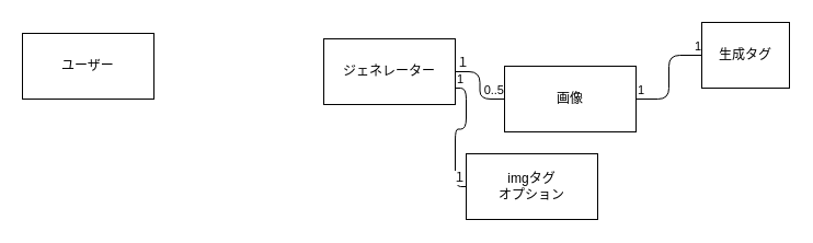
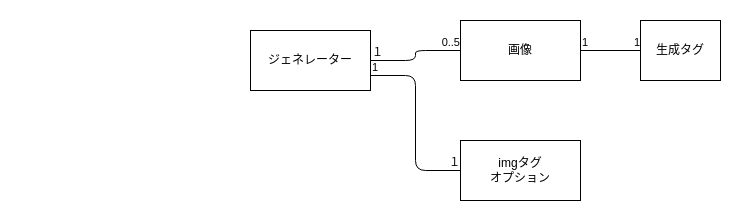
  <mxCell id="0" />
  <mxCell id="1" parent="0" />
- <mxCell id="2" value="画像" style="rounded=0;whiteSpace=wrap;html=1;" vertex="1" parent="1"><mxGeometry x="460" y="60" width="120" height="60" as="geometry" /></mxCell>
- <mxCell id="3" value="ユーザー" style="rounded=0;whiteSpace=wrap;html=1;" vertex="1" parent="1"><mxGeometry x="20" y="30" width="120" height="60" as="geometry" /></mxCell>
- <mxCell id="4" value="imgタグ&lt;br&gt;オプション" style="rounded=0;whiteSpace=wrap;html=1;" vertex="1" parent="1"><mxGeometry x="425" y="140" width="120" height="60" as="geometry" /></mxCell>
+ <mxCell id="2" value="画像" style="rounded=0;whiteSpace=wrap;html=1;" vertex="1" parent="1"><mxGeometry x="460" y="20" width="120" height="60" as="geometry" /></mxCell>
+ <mxCell id="4" value="imgタグ&lt;br&gt;オプション" style="rounded=0;whiteSpace=wrap;html=1;" vertex="1" parent="1"><mxGeometry x="460" y="140" width="120" height="60" as="geometry" /></mxCell>
  <mxCell id="5" value="生成タグ" style="rounded=0;whiteSpace=wrap;html=1;" vertex="1" parent="1"><mxGeometry x="640" y="20" width="80" height="60" as="geometry" /></mxCell>
- <mxCell id="6" value="ジェネレーター" style="rounded=0;whiteSpace=wrap;html=1;" vertex="1" parent="1"><mxGeometry x="295" y="35" width="120" height="60" as="geometry" /></mxCell>
+ <mxCell id="6" value="ジェネレーター" style="rounded=0;whiteSpace=wrap;html=1;" vertex="1" parent="1"><mxGeometry x="250" y="30" width="120" height="60" as="geometry" /></mxCell>
  <mxCell id="7" value="" style="endArrow=none;html=1;edgeStyle=orthogonalEdgeStyle;" edge="1" parent="1" source="6" target="2"><mxGeometry relative="1" as="geometry"><mxPoint x="300" y="100" as="sourcePoint" /><mxPoint x="460" y="100" as="targetPoint" /></mxGeometry></mxCell>
  <mxCell id="8" value="１" style="edgeLabel;resizable=0;html=1;align=left;verticalAlign=bottom;" connectable="0" vertex="1" parent="7"><mxGeometry x="-1" relative="1" as="geometry" /></mxCell>
  <mxCell id="9" value="0..5" style="edgeLabel;resizable=0;html=1;align=right;verticalAlign=bottom;" connectable="0" vertex="1" parent="7"><mxGeometry x="1" relative="1" as="geometry" /></mxCell>
  <mxCell id="10" value="" style="endArrow=none;html=1;edgeStyle=orthogonalEdgeStyle;entryX=0;entryY=0.5;entryDx=0;entryDy=0;exitX=1;exitY=0.75;exitDx=0;exitDy=0;" edge="1" parent="1" source="6" target="4"><mxGeometry relative="1" as="geometry"><mxPoint x="300" y="100" as="sourcePoint" /><mxPoint x="460" y="100" as="targetPoint" /></mxGeometry></mxCell>
  <mxCell id="11" value="1" style="edgeLabel;resizable=0;html=1;align=left;verticalAlign=bottom;" connectable="0" vertex="1" parent="10"><mxGeometry x="-1" relative="1" as="geometry" /></mxCell>
  <mxCell id="12" value="１" style="edgeLabel;resizable=0;html=1;align=right;verticalAlign=bottom;" connectable="0" vertex="1" parent="10"><mxGeometry x="1" relative="1" as="geometry" /></mxCell>
  <mxCell id="13" value="" style="endArrow=none;html=1;edgeStyle=orthogonalEdgeStyle;" edge="1" parent="1" source="2" target="5"><mxGeometry relative="1" as="geometry"><mxPoint x="410" y="160" as="sourcePoint" /><mxPoint x="570" y="160" as="targetPoint" /></mxGeometry></mxCell>
  <mxCell id="14" value="1" style="edgeLabel;resizable=0;html=1;align=left;verticalAlign=bottom;" connectable="0" vertex="1" parent="13"><mxGeometry x="-1" relative="1" as="geometry" /></mxCell>
  <mxCell id="15" value="1" style="edgeLabel;resizable=0;html=1;align=right;verticalAlign=bottom;" connectable="0" vertex="1" parent="13"><mxGeometry x="1" relative="1" as="geometry" /></mxCell>
